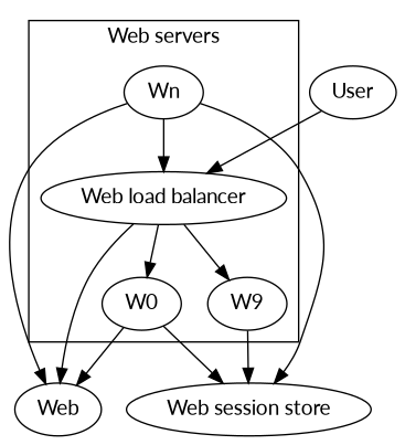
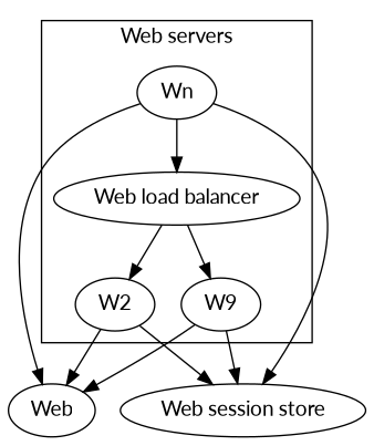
  digraph {
    fontname=Lato
    node [fontname=Lato]
    edge [fontname=Lato]
    n1 [label="Web load balancer"]
-   W0
+   W0 [label=W2]
    n3 [label=W9]
    Wn
    n5 [label=Web]
    n6 [label="Web session store"]
-   n7 [label=User]
    subgraph cluster_1 {
      label="Web servers"
      n1
      W0
      n3
      Wn
    }
    n1 -> W0
    n1 -> n3
    W0 -> n5
    W0 -> n6
-   n1 -> n5
+   n3 -> n5
    n3 -> n6
    Wn -> n1
    Wn -> n5
    Wn -> n6
-   n7 -> n1
  }
